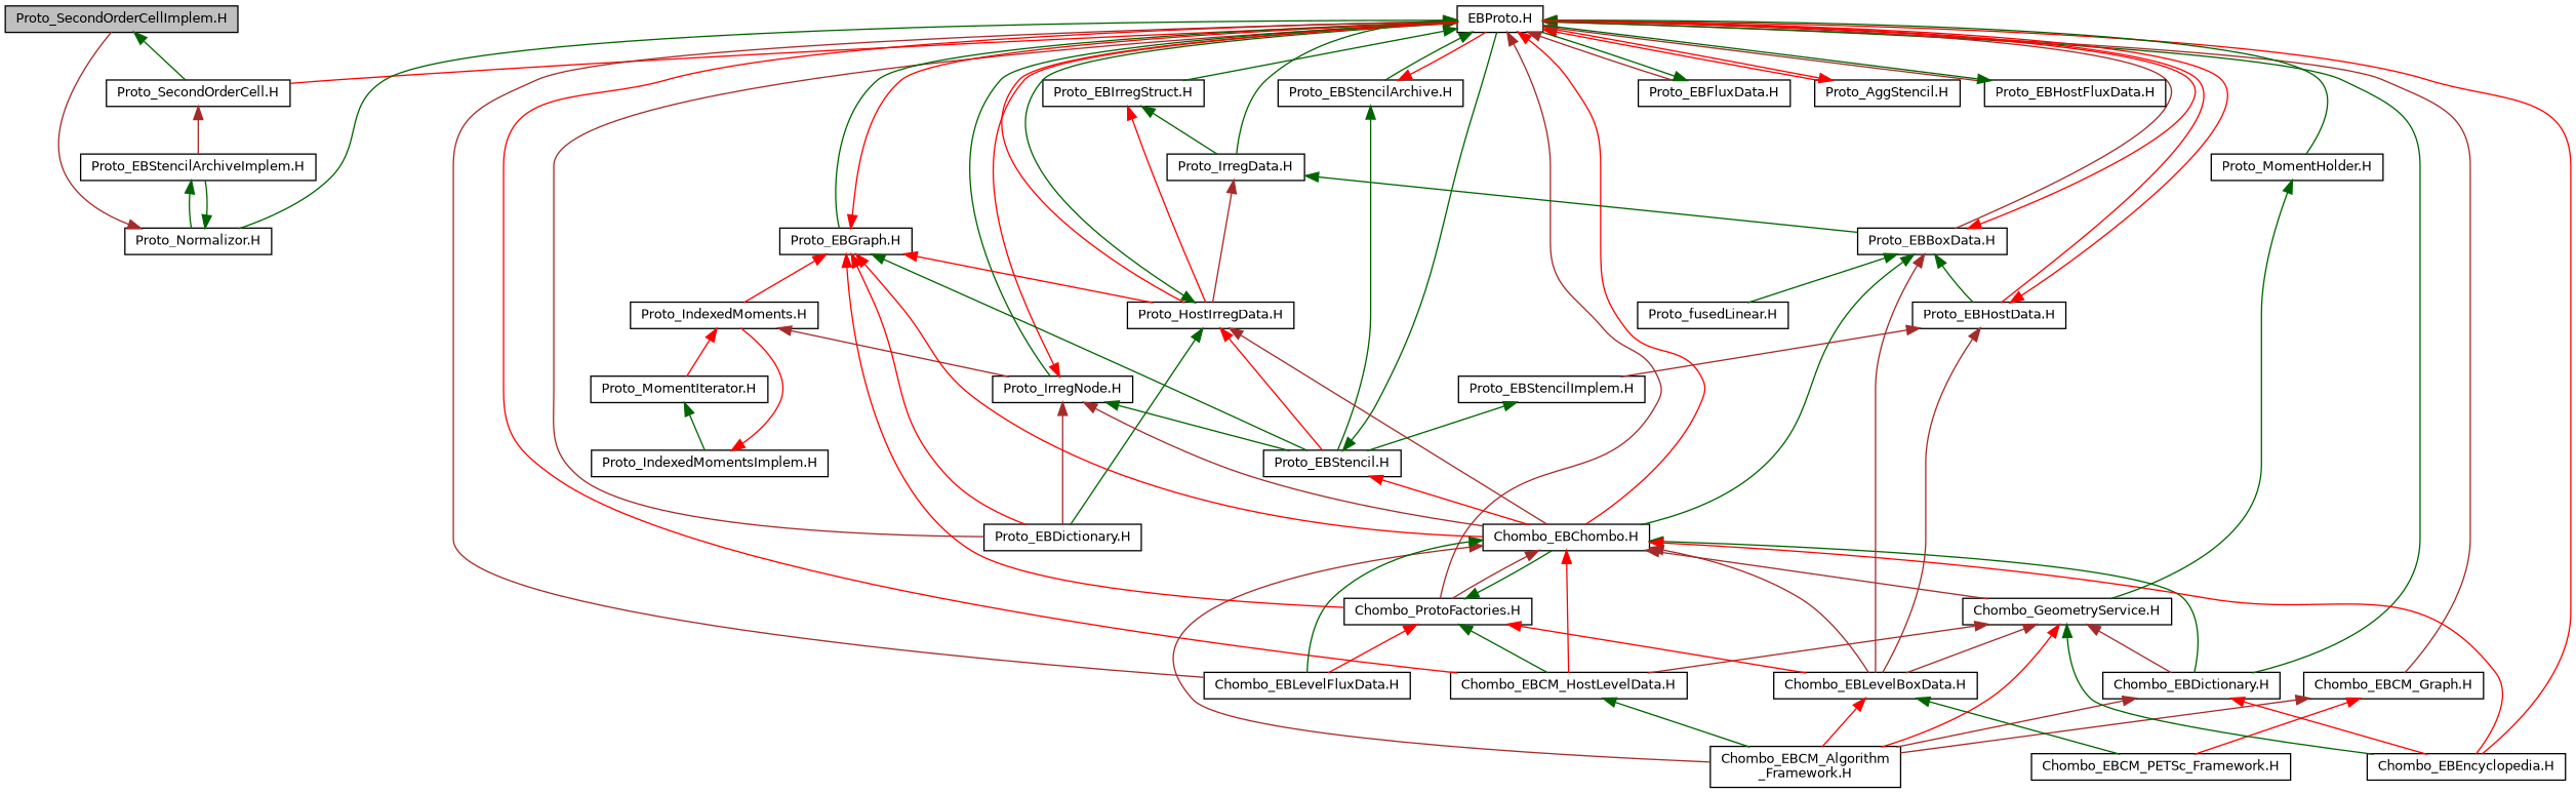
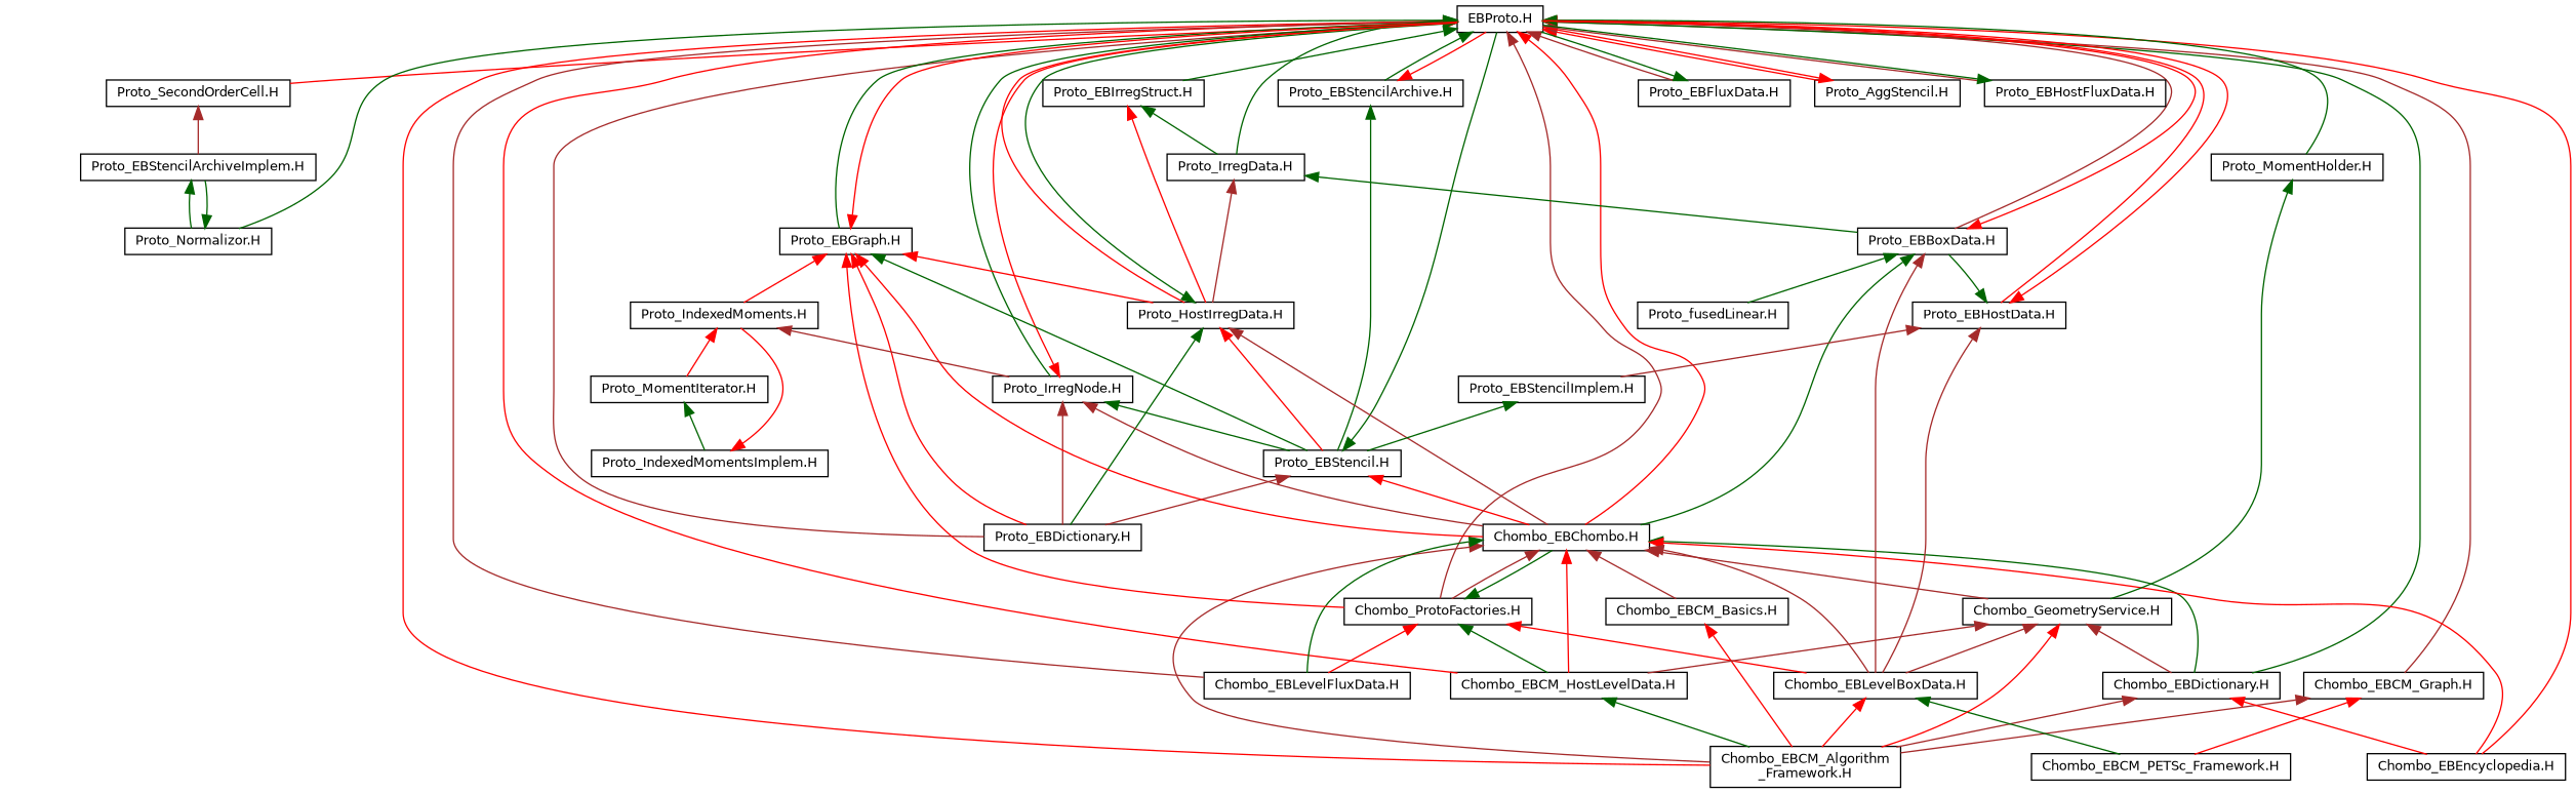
  digraph {
    node [color=black fillcolor=white fontname=Helvetica fontsize=10 shape=record style=filled]
    edge [color=darkgreen dir=back fontname=Helvetica fontsize=10 labelfontname=Helvetica labelfontsize=10 style=solid]
-   n1 [fillcolor=grey75 fontcolor=black height=0.2 label="Proto_SecondOrderCellImplem.H" width=0.4]
    n2 [height=0.2 label="Proto_SecondOrderCell.H" width=0.4]
    n3 [height=0.2 label="Proto_EBStencilArchiveImplem.H" width=0.4]
    n4 [height=0.2 label="Proto_Normalizor.H" width=0.4]
    n5 [height=0.2 label="Proto_EBStencilArchive.H" width=0.4]
    n6 [height=0.2 label="Proto_EBStencil.H" width=0.4]
    n7 [height=0.2 label="EBProto.H" width=0.4]
    n8 [height=0.2 label="Proto_EBDictionary.H" width=0.4]
    n9 [height=0.2 label="Chombo_EBChombo.H" width=0.4]
    n10 [height=0.2 label="Chombo_EBCM_Algorithm\l_Framework.H" width=0.4]
    n11 [height=0.2 label="Chombo_EBCM_Graph.H" width=0.4]
    n12 [height=0.2 label="Chombo_EBCM_HostLevelData.H" width=0.4]
    n13 [height=0.2 label="Proto_HostIrregData.H" width=0.4]
    n14 [height=0.2 label="Chombo_ProtoFactories.H" width=0.4]
    n15 [height=0.2 label="Chombo_EBLevelFluxData.H" width=0.4]
    n16 [height=0.2 label="Chombo_EBDictionary.H" width=0.4]
    n17 [height=0.2 label="Chombo_EBEncyclopedia.H" width=0.4]
    n18 [height=0.2 label="Proto_EBIrregStruct.H" width=0.4]
    n19 [height=0.2 label="Proto_IrregData.H" width=0.4]
    n20 [height=0.2 label="Proto_EBBoxData.H" width=0.4]
    n21 [height=0.2 label="Proto_EBHostData.H" width=0.4]
    n22 [height=0.2 label="Proto_IrregNode.H" width=0.4]
    n23 [height=0.2 label="Proto_EBGraph.H" width=0.4]
    n24 [height=0.2 label="Proto_EBFluxData.H" width=0.4]
    n25 [height=0.2 label="Proto_AggStencil.H" width=0.4]
    n26 [height=0.2 label="Proto_EBHostFluxData.H" width=0.4]
    n27 [height=0.2 label="Proto_MomentHolder.H" width=0.4]
+   n28 [height=0.2 label="Chombo_EBCM_Basics.H" width=0.4]
    n29 [height=0.2 label="Chombo_EBLevelBoxData.H" width=0.4]
    n30 [height=0.2 label="Chombo_GeometryService.H" width=0.4]
    n31 [height=0.2 label="Chombo_EBCM_PETSc_Framework.H" width=0.4]
    n32 [height=0.2 label="Proto_fusedLinear.H" width=0.4]
    n33 [height=0.2 label="Proto_EBStencilImplem.H" width=0.4]
    n34 [height=0.2 label="Proto_IndexedMoments.H" width=0.4]
    n35 [height=0.2 label="Proto_MomentIterator.H" width=0.4]
    n36 [height=0.2 label="Proto_IndexedMomentsImplem.H" width=0.4]
-   n1 -> n2
    n2 -> n3 [color=brown]
    n3 -> n4
-   n4 -> n1 [color=brown]
    n4 -> n3
    n5 -> n6
    n5 -> n7 [color=red]
    n6 -> n7
+   n6 -> n8 [color=brown]
    n6 -> n9 [color=red]
    n7 -> n2 [color=red]
    n7 -> n4
    n7 -> n5
    n7 -> n8 [color=brown]
    n7 -> n9 [color=red]
+   n7 -> n10 [color=red]
    n7 -> n11 [color=brown]
    n7 -> n12 [color=red]
    n7 -> n13 [color=red]
    n7 -> n14 [color=brown]
    n7 -> n15 [color=brown]
    n7 -> n16
    n7 -> n17 [color=red]
    n7 -> n18
    n7 -> n19
    n7 -> n20 [color=brown]
    n7 -> n21 [color=red]
    n7 -> n22
    n7 -> n23
    n7 -> n24 [color=brown]
    n7 -> n25 [color=red]
    n7 -> n26 [color=brown]
    n7 -> n27
    n9 -> n10 [color=brown]
    n9 -> n12 [color=red]
    n9 -> n14 [color=brown]
    n9 -> n15
    n9 -> n16
    n9 -> n17 [color=red]
+   n9 -> n28 [color=brown]
    n9 -> n29 [color=brown]
    n9 -> n30 [color=brown]
    n11 -> n10 [color=brown]
    n11 -> n31 [color=red]
    n12 -> n10
    n13 -> n6 [color=red]
    n13 -> n7
    n13 -> n8
    n13 -> n9 [color=brown]
    n14 -> n9
    n14 -> n12
    n14 -> n15 [color=red]
    n14 -> n29 [color=red]
    n16 -> n10 [color=brown]
    n16 -> n17 [color=red]
    n18 -> n13 [color=red]
    n18 -> n19
    n19 -> n13 [color=brown]
    n19 -> n20
    n20 -> n7 [color=red]
    n20 -> n9
-   n20 -> n21
+   n21 -> n20
    n20 -> n29 [color=brown]
    n20 -> n32
    n21 -> n7 [color=red]
    n21 -> n29 [color=brown]
    n21 -> n33 [color=brown]
    n22 -> n6
    n22 -> n7 [color=red]
    n22 -> n8 [color=brown]
    n22 -> n9 [color=brown]
    n23 -> n6
    n23 -> n7 [color=red]
    n23 -> n8 [color=red]
    n23 -> n9 [color=red]
    n23 -> n13 [color=red]
    n23 -> n14 [color=red]
    n23 -> n34 [color=red]
    n24 -> n7
    n25 -> n7 [color=red]
    n26 -> n7
    n27 -> n30
+   n28 -> n10 [color=red]
    n29 -> n10 [color=red]
    n29 -> n31
    n30 -> n10 [color=red]
    n30 -> n12 [color=brown]
    n30 -> n16 [color=brown]
-   n30 -> n17
    n30 -> n29 [color=brown]
    n33 -> n6
    n34 -> n22 [color=brown]
    n34 -> n35 [color=red]
    n35 -> n36
    n36 -> n34 [color=red]
  }
